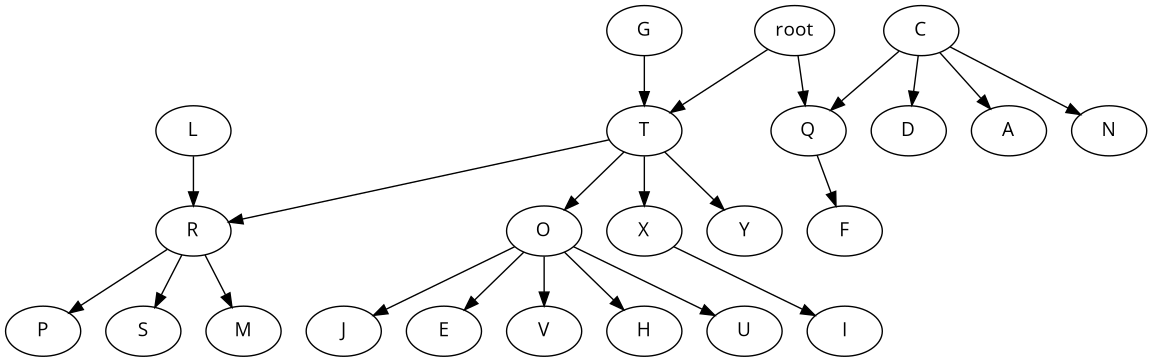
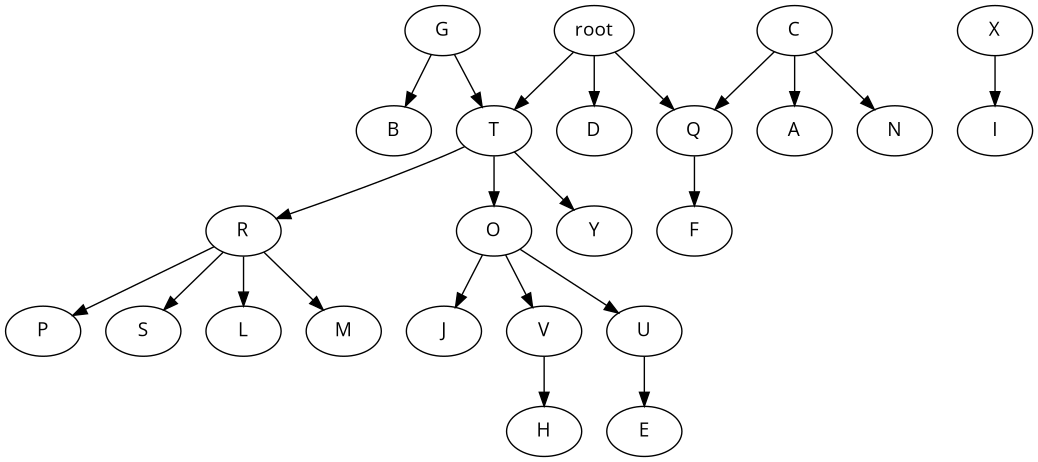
  digraph {
    fontname="Open Sans"
    node [fontname="Open Sans"]
    edge [fontname="Open Sans"]
    n1 [label=root]
    n2 [label=T]
    n3 [label=Q]
    n4 [label=R]
    n5 [label=O]
    n6 [label=X]
    n7 [label=Y]
    n8 [label=F]
    n9 [label=P]
    n10 [label=S]
    n11 [label=L]
    n12 [label=M]
    n13 [label=J]
    n14 [label=E]
    n15 [label=V]
    n16 [label=H]
    n17 [label=U]
    n18 [label=I]
    n19 [label=G]
+   n20 [label=B]
    n21 [label=C]
    n22 [label=D]
    n23 [label=A]
    n24 [label=N]
    n1 -> n2
    n1 -> n3
    n2 -> n4
    n2 -> n5
-   n2 -> n6
    n2 -> n7
    n3 -> n8
    n4 -> n9
    n4 -> n10
-   n11 -> n4
+   n4 -> n11
    n4 -> n12
    n5 -> n13
-   n5 -> n14
+   n17 -> n14
    n5 -> n15
-   n5 -> n16
+   n15 -> n16
    n5 -> n17
    n6 -> n18
    n19 -> n2
+   n19 -> n20
    n21 -> n3
-   n21 -> n22
+   n1 -> n22
    n21 -> n23
    n21 -> n24
  }
